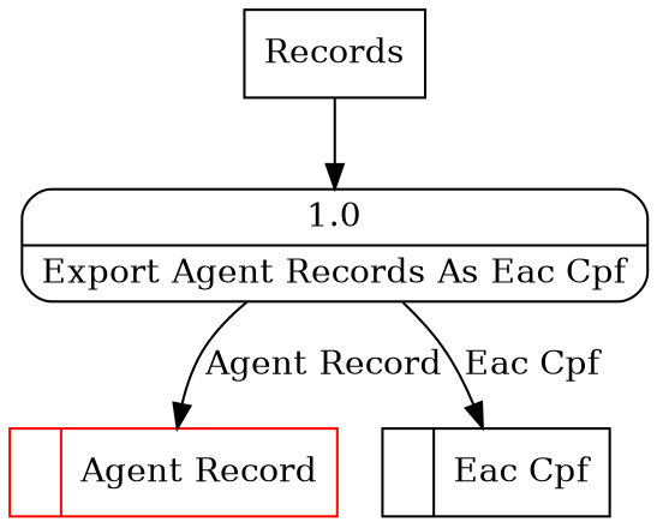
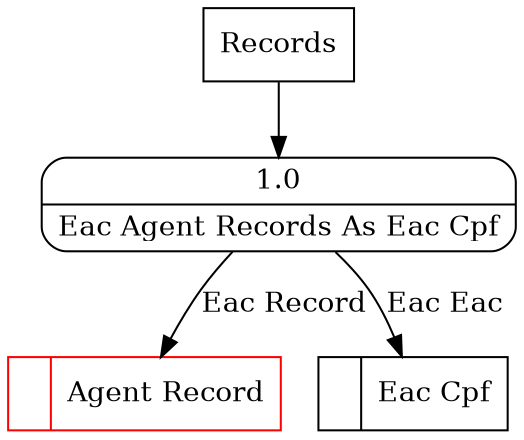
  digraph {
    node [shape=record]
    n1 [color=red label="<f0>  |<f1> Agent Record "]
    n2 [label="<f0>  |<f1> Eac Cpf "]
    n3 [label=Records shape=box]
-   n4 [label="{<f0> 1.0|<f1> Export Agent Records As Eac Cpf }" shape=Mrecord]
+   n4 [label="{<f0> 1.0|<f1> Eac Agent Records As Eac Cpf }" shape=Mrecord]
    n3 -> n4
-   n4 -> n1 [label="Agent Record"]
-   n4 -> n2 [label="Eac Cpf"]
+   n4 -> n1 [label="Eac Record"]
+   n4 -> n2 [label="Eac Eac"]
  }
